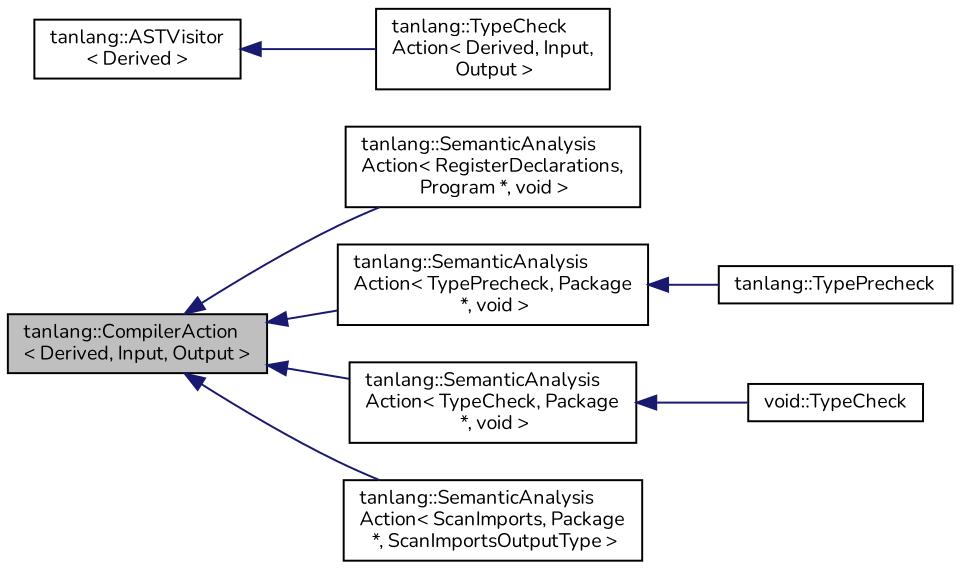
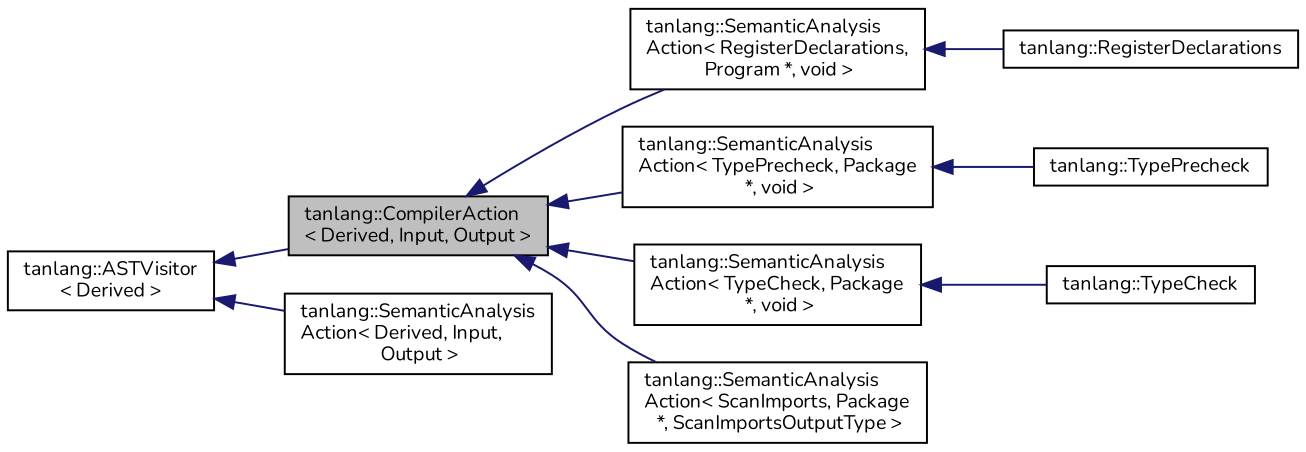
  digraph {
    fontname=Nunito
    rankdir=LR
    node [color=black fillcolor=white fontname=Nunito fontsize=10 shape=record style=filled]
    edge [color=midnightblue dir=back fontname=Nunito fontsize=10 labelfontname=Helvetica labelfontsize=10 style=solid]
    n1 [fillcolor=grey75 fontcolor=black height=0.2 label="tanlang::CompilerAction\l\< Derived, Input, Output \>" width=0.4]
    n2 [height=0.2 label="tanlang::SemanticAnalysis\lAction\< RegisterDeclarations,\l Program *, void \>" width=0.4]
    n3 [height=0.2 label="tanlang::SemanticAnalysis\lAction\< TypePrecheck, Package\l *, void \>" width=0.4]
    n4 [height=0.2 label="tanlang::SemanticAnalysis\lAction\< TypeCheck, Package\l *, void \>" width=0.4]
    n5 [height=0.2 label="tanlang::SemanticAnalysis\lAction\< ScanImports, Package\l *, ScanImportsOutputType \>" width=0.4]
+   n6 [height=0.2 label="tanlang::RegisterDeclarations" width=0.4]
    n7 [height=0.2 label="tanlang::TypePrecheck" width=0.4]
-   n8 [height=0.2 label="void::TypeCheck" width=0.4]
-   n9 [height=0.2 label="tanlang::TypeCheck\lAction\< Derived, Input,\l Output \>" width=0.4]
+   n8 [height=0.2 label="tanlang::TypeCheck" width=0.4]
+   n9 [height=0.2 label="tanlang::SemanticAnalysis\lAction\< Derived, Input,\l Output \>" width=0.4]
    n10 [height=0.2 label="tanlang::ASTVisitor\l\< Derived \>" width=0.4]
    n1 -> n2
    n1 -> n3
    n1 -> n4
    n1 -> n5
+   n2 -> n6
    n3 -> n7
    n4 -> n8
+   n10 -> n1
    n10 -> n9
  }
